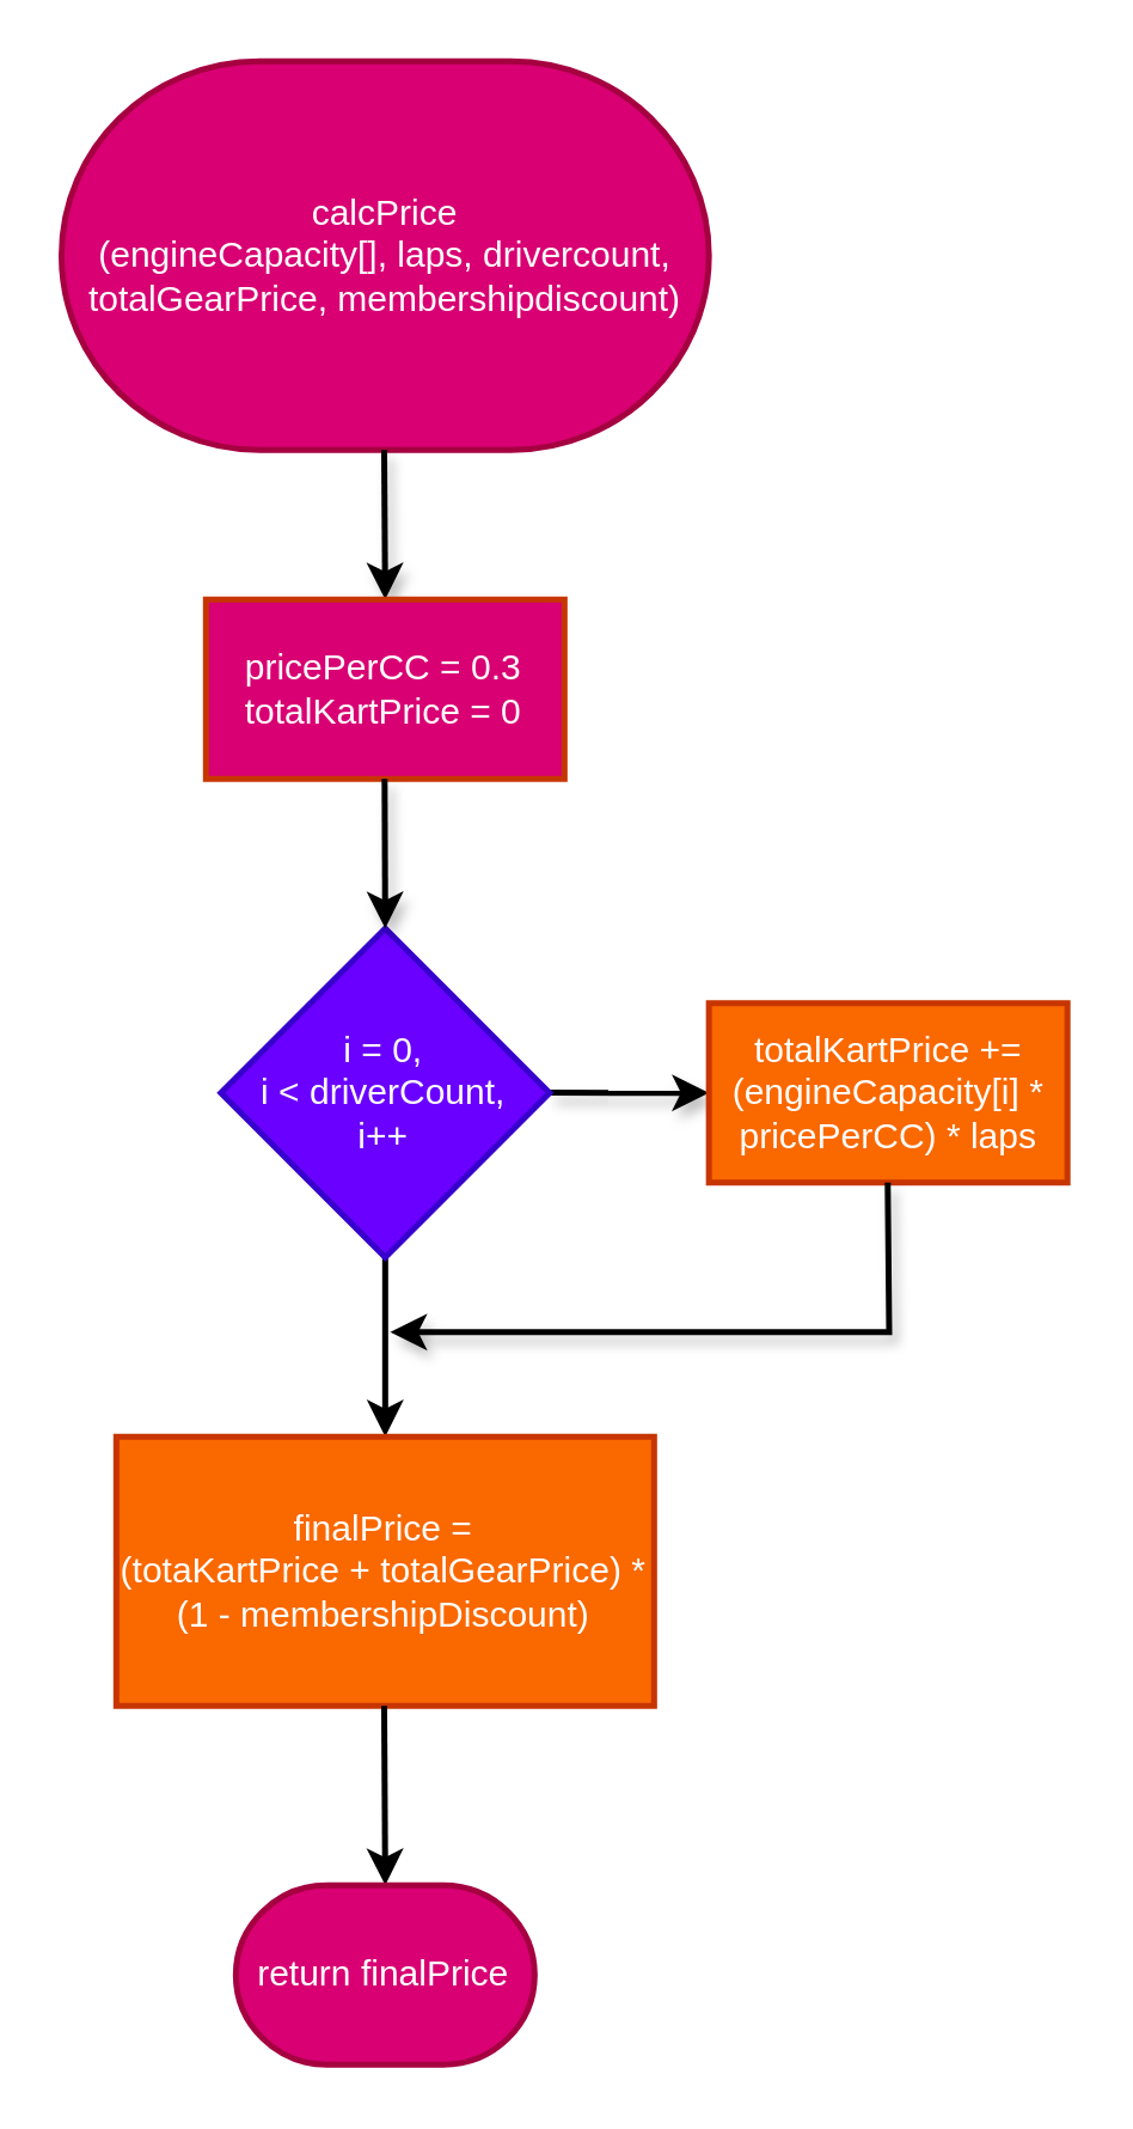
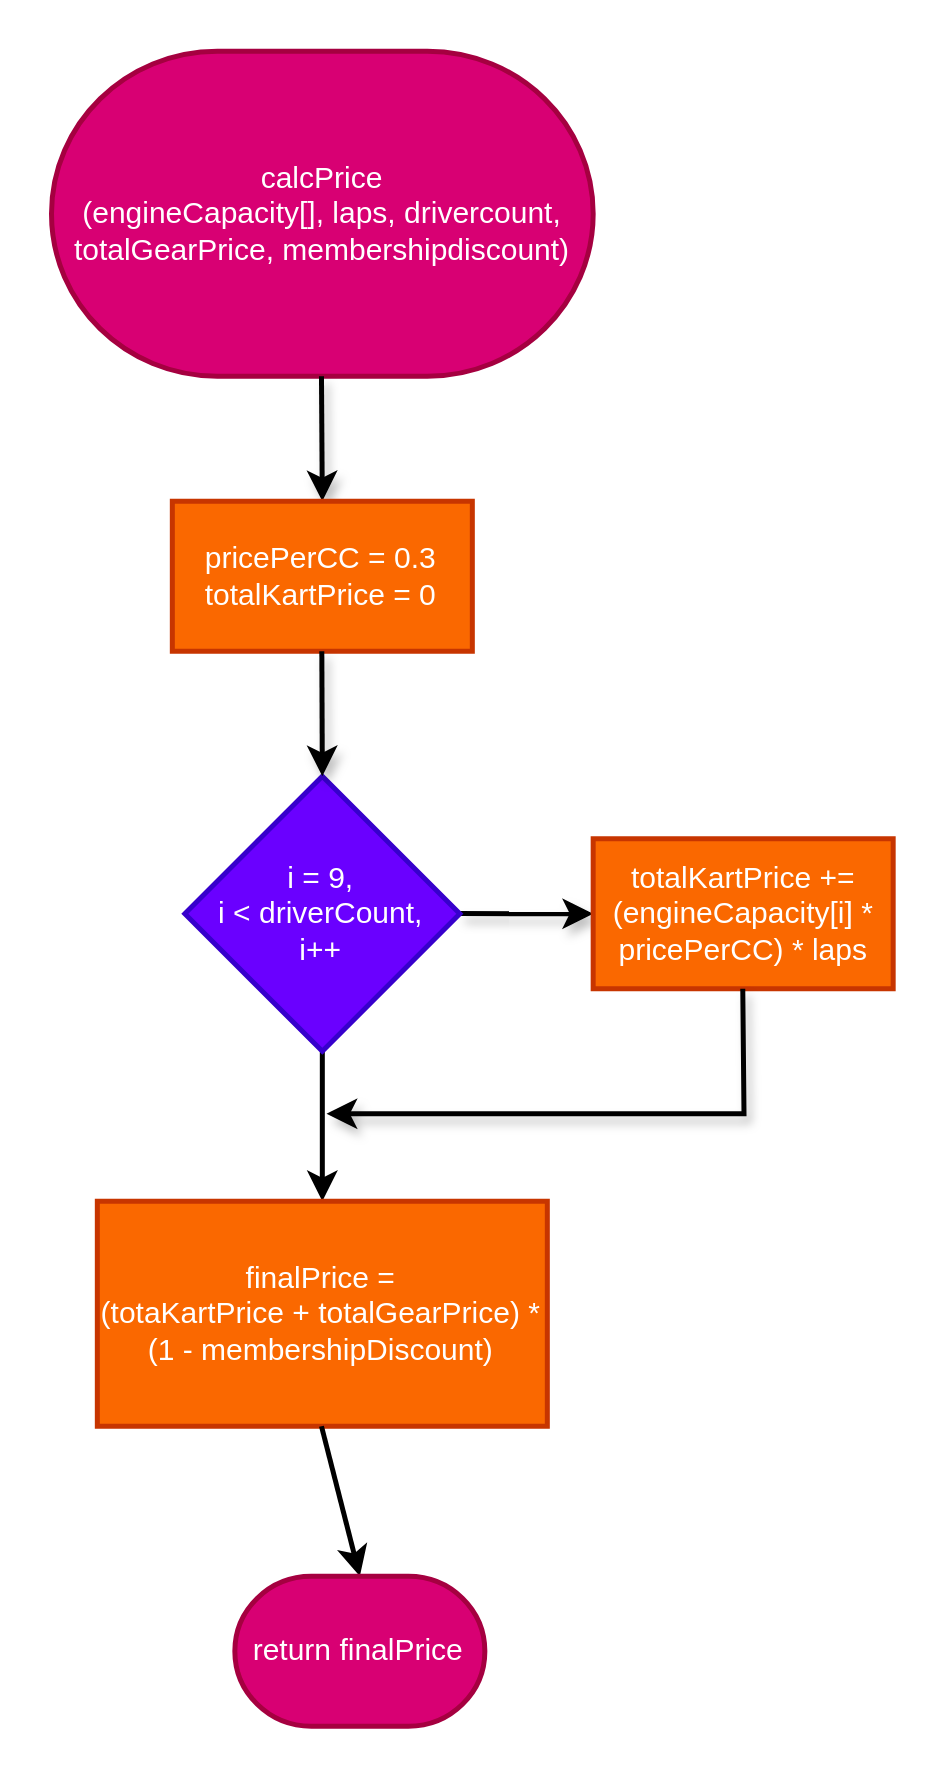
  <mxCell id="0" />
  <mxCell id="1" parent="0" />
  <mxCell id="2" value="calcPrice&lt;br&gt;(engineCapacity[], laps, drivercount, totalGearPrice, membershipdiscount)" style="strokeWidth=2;html=1;shape=mxgraph.flowchart.terminator;whiteSpace=wrap;fillColor=#d80073;fontColor=#ffffff;strokeColor=#A50040;" vertex="1" parent="1"><mxGeometry x="20" y="20" width="216.67" height="130" as="geometry" /></mxCell>
  <mxCell id="3" value="" style="edgeStyle=none;html=1;strokeWidth=2;shadow=1;entryX=0.5;entryY=0;entryDx=0;entryDy=0;" edge="1" parent="1" target="8"><mxGeometry relative="1" as="geometry"><mxPoint x="127.99" y="150" as="sourcePoint" /><mxPoint x="128.33" y="200" as="targetPoint" /></mxGeometry></mxCell>
  <mxCell id="4" value="" style="edgeStyle=none;html=1;strokeWidth=2;shadow=1;entryX=0;entryY=0.5;entryDx=0;entryDy=0;" edge="1" parent="1" target="5"><mxGeometry relative="1" as="geometry"><mxPoint x="183.33" y="364.94" as="sourcePoint" /><mxPoint x="233.33" y="364.94" as="targetPoint" /></mxGeometry></mxCell>
  <mxCell id="5" value="totalKartPrice += (engineCapacity[i] * pricePerCC) * laps" style="whiteSpace=wrap;html=1;strokeWidth=2;fillColor=#fa6800;fontColor=#FFFFFF;strokeColor=#C73500;" vertex="1" parent="1"><mxGeometry x="236.67" y="335" width="120" height="60" as="geometry" /></mxCell>
  <mxCell id="6" value="" style="edgeStyle=none;html=1;strokeWidth=2;" edge="1" parent="1" source="7" target="10"><mxGeometry relative="1" as="geometry" /></mxCell>
- <mxCell id="7" value="i = 0,&lt;br&gt;i &amp;lt; driverCount,&lt;br&gt;i++" style="rhombus;whiteSpace=wrap;html=1;strokeWidth=2;fillColor=#6a00ff;fontColor=#ffffff;strokeColor=#3700CC;" vertex="1" parent="1"><mxGeometry x="73.33" y="310" width="110" height="110" as="geometry" /></mxCell>
- <mxCell id="8" value="pricePerCC = 0.3&lt;br&gt;totalKartPrice = 0" style="whiteSpace=wrap;html=1;strokeWidth=2;fillColor=#d80073;fontColor=#FFFFFF;strokeColor=#C73500;" vertex="1" parent="1"><mxGeometry x="68.33" y="200" width="120" height="60" as="geometry" /></mxCell>
+ <mxCell id="7" value="i = 9,&lt;br&gt;i &amp;lt; driverCount,&lt;br&gt;i++" style="rhombus;whiteSpace=wrap;html=1;strokeWidth=2;fillColor=#6a00ff;fontColor=#ffffff;strokeColor=#3700CC;" vertex="1" parent="1"><mxGeometry x="73.33" y="310" width="110" height="110" as="geometry" /></mxCell>
+ <mxCell id="8" value="pricePerCC = 0.3&lt;br&gt;totalKartPrice = 0" style="whiteSpace=wrap;html=1;strokeWidth=2;fillColor=#fa6800;fontColor=#FFFFFF;strokeColor=#C73500;" vertex="1" parent="1"><mxGeometry x="68.33" y="200" width="120" height="60" as="geometry" /></mxCell>
  <mxCell id="9" value="" style="edgeStyle=none;html=1;strokeWidth=2;shadow=1;entryX=0.5;entryY=0;entryDx=0;entryDy=0;" edge="1" parent="1" target="7"><mxGeometry relative="1" as="geometry"><mxPoint x="128.13" y="260" as="sourcePoint" /><mxPoint x="128.14" y="310" as="targetPoint" /></mxGeometry></mxCell>
  <mxCell id="10" value="finalPrice =&lt;br&gt;(totaKartPrice + totalGearPrice) *&lt;br&gt;(1 - membershipDiscount)" style="whiteSpace=wrap;html=1;strokeWidth=2;fillColor=#fa6800;fontColor=#FFFFFF;strokeColor=#C73500;" vertex="1" parent="1"><mxGeometry x="38.33" y="480" width="180" height="90" as="geometry" /></mxCell>
  <mxCell id="11" value="" style="edgeStyle=none;html=1;strokeWidth=2;entryX=0.5;entryY=0;entryDx=0;entryDy=0;entryPerimeter=0;" edge="1" parent="1" target="12"><mxGeometry relative="1" as="geometry"><mxPoint x="127.99" y="570" as="sourcePoint" /><mxPoint x="127.99" y="630" as="targetPoint" /></mxGeometry></mxCell>
- <mxCell id="12" value="return finalPrice" style="strokeWidth=2;html=1;shape=mxgraph.flowchart.terminator;whiteSpace=wrap;fillColor=#d80073;fontColor=#ffffff;strokeColor=#A50040;" vertex="1" parent="1"><mxGeometry x="78.34" y="630" width="100" height="60" as="geometry" /></mxCell>
+ <mxCell id="12" value="return finalPrice" style="strokeWidth=2;html=1;shape=mxgraph.flowchart.terminator;whiteSpace=wrap;fillColor=#d80073;fontColor=#ffffff;strokeColor=#A50040;" vertex="1" parent="1"><mxGeometry x="93.34" y="630" width="100" height="60" as="geometry" /></mxCell>
  <mxCell id="13" value="" style="edgeStyle=none;html=1;strokeWidth=2;shadow=1;rounded=0;curved=0;" edge="1" parent="1"><mxGeometry relative="1" as="geometry"><mxPoint x="296.51" y="395" as="sourcePoint" /><mxPoint x="130" y="445" as="targetPoint" /><Array as="points"><mxPoint x="297" y="445" /></Array></mxGeometry></mxCell>
